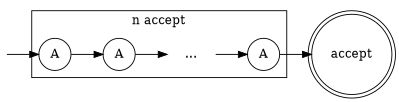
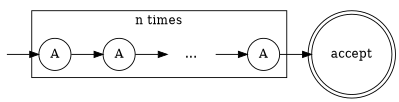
  digraph {
    rankdir=LR
    node [shape=circle]
    n1 [label=A]
    n2 [label=A]
    n3 [label="..." shape=none]
    n4 [label=A]
    init [shape=point style=invis]
    accept [shape=doublecircle]
    subgraph cluster_1 {
-     label="n accept"
+     label="n times"
      n1
      n2
      n3
      n4
    }
    n1 -> n2
    n2 -> n3
    n3 -> n4
    n4 -> accept
    init -> n1
  }
